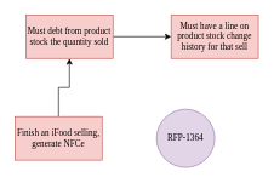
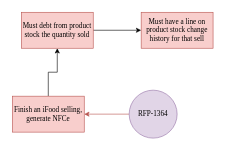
  <mxCell id="0" />
  <mxCell id="1" parent="0" />
+ <mxCell id="2" value="" style="edgeStyle=orthogonalEdgeStyle;rounded=0;orthogonalLoop=1;jettySize=auto;html=1;fillColor=#f8cecc;strokeColor=#b85450;" parent="1" source="3" target="5" edge="1"><mxGeometry relative="1" as="geometry" /></mxCell>
  <mxCell id="3" value="RFP-1364" style="ellipse;whiteSpace=wrap;html=1;aspect=fixed;fillColor=#e1d5e7;strokeColor=#9673a6;fontFamily=Lucida Console;" parent="1" vertex="1"><mxGeometry x="215" y="150" width="80" height="80" as="geometry" /></mxCell>
  <mxCell id="4" value="" style="edgeStyle=orthogonalEdgeStyle;rounded=0;orthogonalLoop=1;jettySize=auto;html=1;" parent="1" source="5" target="7" edge="1"><mxGeometry relative="1" as="geometry" /></mxCell>
  <mxCell id="5" value="Finish an iFood selling, generate NFCe" style="whiteSpace=wrap;html=1;fontFamily=Lucida Console;fillColor=#f8cecc;strokeColor=#b85450;" parent="1" vertex="1"><mxGeometry x="20" y="160" width="120" height="60" as="geometry" /></mxCell>
  <mxCell id="6" value="" style="edgeStyle=orthogonalEdgeStyle;rounded=0;orthogonalLoop=1;jettySize=auto;html=1;" parent="1" source="7" target="8" edge="1"><mxGeometry relative="1" as="geometry" /></mxCell>
  <mxCell id="7" value="Must debt from product stock the quantity sold" style="whiteSpace=wrap;html=1;fontFamily=Lucida Console;fillColor=#f8cecc;strokeColor=#b85450;" parent="1" vertex="1"><mxGeometry x="35" y="20" width="120" height="60" as="geometry" /></mxCell>
  <mxCell id="8" value="Must have a line on product stock change history for that sell" style="whiteSpace=wrap;html=1;fontFamily=Lucida Console;fillColor=#f8cecc;strokeColor=#b85450;" parent="1" vertex="1"><mxGeometry x="235" y="20" width="120" height="60" as="geometry" /></mxCell>
